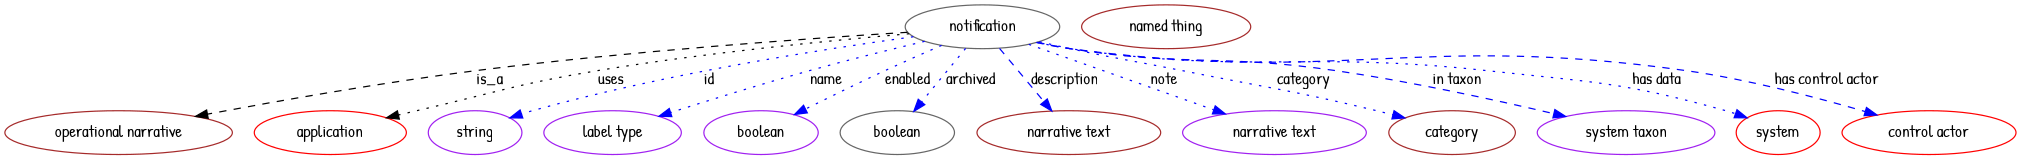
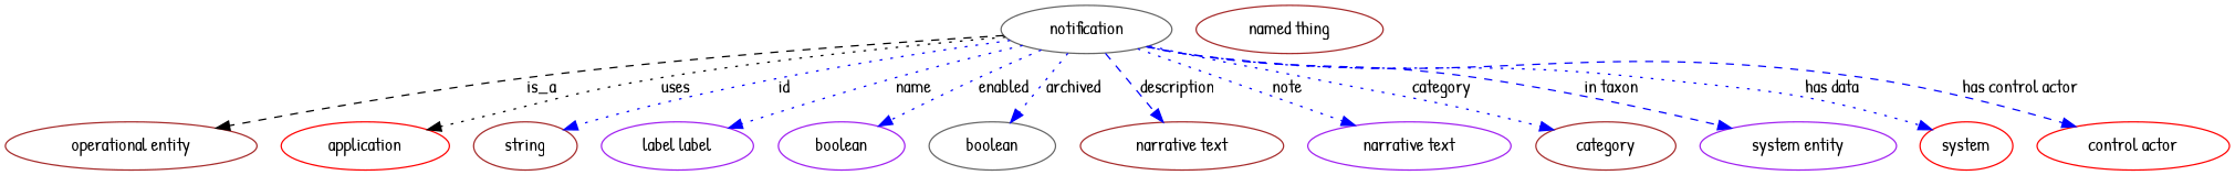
  digraph {
    fontname="Patrick Hand"
    node [color=brown fontname="Patrick Hand"]
    edge [fontname="Patrick Hand" style=dotted color=blue]
    n1 [color=gray40 height=0.5 label=notification width=1.7693]
-   "operational entity" [height=0.5 width=2.5998 label="operational narrative"]
+   "operational entity" [height=0.5 width=2.5998]
    application [color=red height=0.5 width=1.7332]
-   n4 [color=purple height=0.5 label=string width=1.0652]
-   n5 [color=purple height=0.5 label="label type" width=1.5707]
+   n4 [height=0.5 label=string width=1.0652]
+   n5 [color=purple height=0.5 label="label label" width=1.5707]
    n6 [color=purple height=0.5 label=boolean width=1.2999]
    n7 [color=gray40 height=0.5 label=boolean width=1.2999]
    n8 [height=0.5 label="narrative text" width=2.0943]
    n9 [color=purple height=0.5 label="narrative text" width=2.0943]
    category [height=0.5 width=1.4443]
-   n11 [color=purple height=0.5 label="system taxon" width=2.022]
+   n11 [color=purple height=0.5 label="system entity" width=2.022]
    n12 [color=red height=0.5 label=system width=0.86659]
    n13 [color=red height=0.5 label="control actor" width=1.9859]
    n14 [height=0.5 label="named thing" width=1.9318]
    n1 -> "operational entity" [label=is_a style=dashed color=""]
    n1 -> application [label=uses color=""]
    n1 -> n4 [label=id]
    n1 -> n5 [label=name]
    n1 -> n6 [label=enabled]
    n1 -> n7 [label=archived]
    n1 -> n8 [label=description style=dashed]
    n1 -> n9 [label=note]
    n1 -> category [label=category]
    n1 -> n11 [label="in taxon" style=dashed]
    n1 -> n12 [label="has data"]
    n1 -> n13 [label="has control actor" style=dashed]
  }
